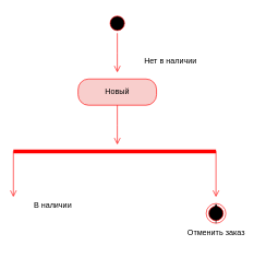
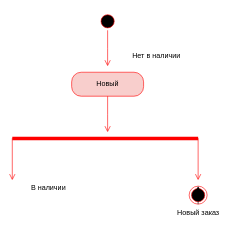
  <mxCell id="0" />
  <mxCell id="1" parent="0" />
  <mxCell id="2" value="" style="ellipse;html=1;shape=startState;fillColor=#000000;strokeColor=#ff0000;" vertex="1" parent="1"><mxGeometry x="164" y="20" width="30" height="30" as="geometry" /></mxCell>
  <mxCell id="3" value="" style="edgeStyle=orthogonalEdgeStyle;html=1;verticalAlign=bottom;endArrow=open;endSize=8;strokeColor=#ff0000;rounded=0;" edge="1" source="2" parent="1"><mxGeometry relative="1" as="geometry"><mxPoint x="179" y="110" as="targetPoint" /></mxGeometry></mxCell>
  <mxCell id="4" value="Новый" style="rounded=1;whiteSpace=wrap;html=1;arcSize=40;fontColor=#000000;fillColor=#f8cecc;strokeColor=#ff0000;" vertex="1" parent="1"><mxGeometry x="119" y="120" width="120" height="40" as="geometry" /></mxCell>
  <mxCell id="5" value="" style="edgeStyle=orthogonalEdgeStyle;html=1;verticalAlign=bottom;endArrow=open;endSize=8;strokeColor=#ff0000;rounded=0;" edge="1" source="4" parent="1"><mxGeometry relative="1" as="geometry"><mxPoint x="179" y="220" as="targetPoint" /></mxGeometry></mxCell>
  <mxCell id="6" value="&lt;div&gt;&lt;/div&gt;" style="shape=line;html=1;strokeWidth=6;strokeColor=#ff0000;" vertex="1" parent="1"><mxGeometry x="20" y="230" width="310" height="1" as="geometry" /></mxCell>
  <mxCell id="7" value="" style="edgeStyle=orthogonalEdgeStyle;html=1;verticalAlign=bottom;endArrow=open;endSize=8;strokeColor=#ff0000;rounded=0;" edge="1" parent="1"><mxGeometry relative="1" as="geometry"><mxPoint x="330" y="300" as="targetPoint" /><mxPoint x="330" y="230" as="sourcePoint" /></mxGeometry></mxCell>
  <mxCell id="8" value="" style="edgeStyle=orthogonalEdgeStyle;html=1;verticalAlign=bottom;endArrow=open;endSize=8;strokeColor=#ff0000;rounded=0;" edge="1" parent="1"><mxGeometry relative="1" as="geometry"><mxPoint x="20" y="300" as="targetPoint" /><mxPoint x="20" y="230" as="sourcePoint" /><Array as="points"><mxPoint x="20" y="300" /></Array></mxGeometry></mxCell>
  <mxCell id="9" value="В наличии" style="text;html=1;align=center;verticalAlign=middle;resizable=0;points=[];autosize=1;strokeColor=none;fillColor=none;" vertex="1" parent="1"><mxGeometry x="40" y="298" width="80" height="30" as="geometry" /></mxCell>
  <mxCell id="10" value="Нет в наличии" style="text;html=1;align=center;verticalAlign=middle;resizable=0;points=[];autosize=1;strokeColor=none;fillColor=none;" vertex="1" parent="1"><mxGeometry x="210" y="78" width="100" height="30" as="geometry" /></mxCell>
  <mxCell id="11" value="" style="ellipse;html=1;shape=endState;fillColor=#000000;strokeColor=#ff0000;" vertex="1" parent="1"><mxGeometry x="315" y="310" width="30" height="30" as="geometry" /></mxCell>
  <mxCell id="12" style="edgeStyle=orthogonalEdgeStyle;rounded=0;orthogonalLoop=1;jettySize=auto;html=1;exitX=0.5;exitY=1;exitDx=0;exitDy=0;entryX=0.5;entryY=0;entryDx=0;entryDy=0;" edge="1" parent="1" source="11" target="11"><mxGeometry relative="1" as="geometry" /></mxCell>
- <mxCell id="13" value="Отменить заказ" style="text;html=1;align=center;verticalAlign=middle;resizable=0;points=[];autosize=1;strokeColor=none;fillColor=none;" vertex="1" parent="1"><mxGeometry x="275" y="340" width="110" height="30" as="geometry" /></mxCell>
+ <mxCell id="13" value="Новый заказ" style="text;html=1;align=center;verticalAlign=middle;resizable=0;points=[];autosize=1;strokeColor=none;fillColor=none;" vertex="1" parent="1"><mxGeometry x="275" y="340" width="110" height="30" as="geometry" /></mxCell>
